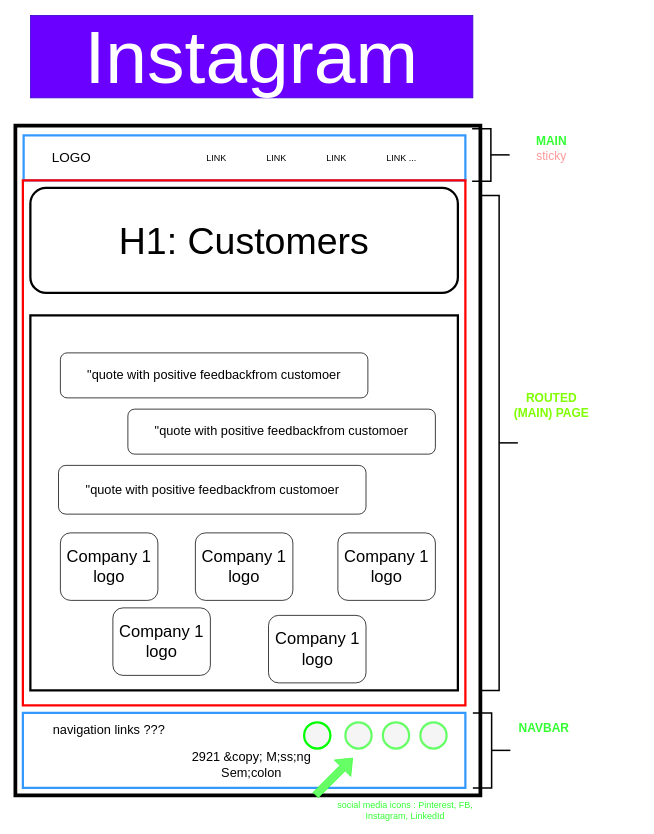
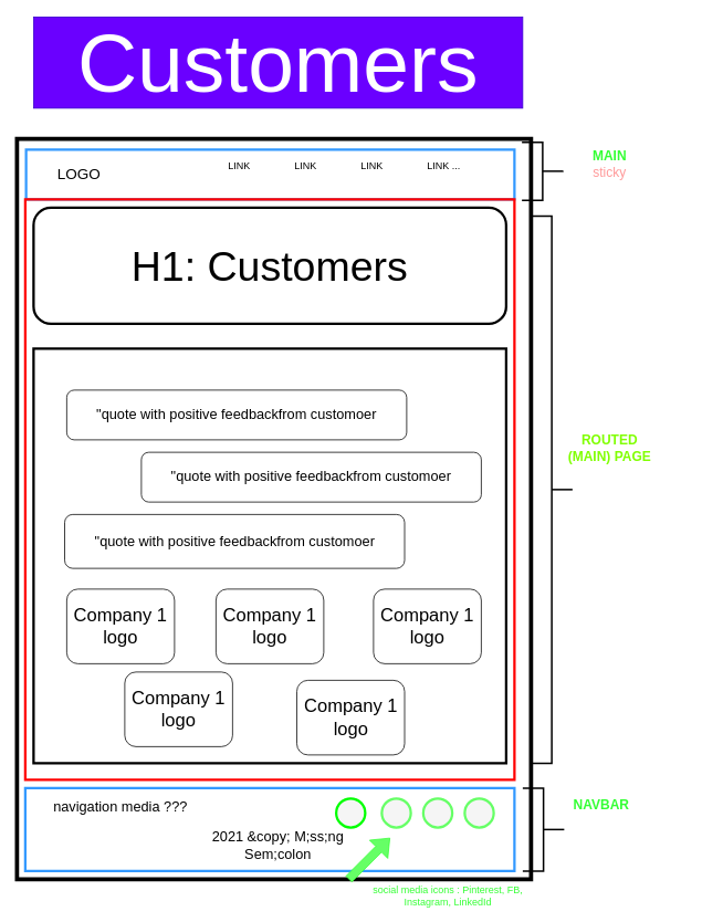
  <mxCell id="0" />
  <mxCell id="1" parent="0" />
  <mxCell id="2" value="" style="rounded=0;whiteSpace=wrap;html=1;fillColor=none;strokeWidth=5;" vertex="1" parent="1"><mxGeometry x="20" y="167" width="620" height="893" as="geometry" /></mxCell>
  <mxCell id="3" value="" style="rounded=0;whiteSpace=wrap;html=1;strokeColor=#3399FF;strokeWidth=3;fillColor=none;" parent="1" vertex="1"><mxGeometry x="30" y="950" width="590" height="100" as="geometry" /></mxCell>
  <mxCell id="4" value="&lt;font style=&quot;font-size: 16px&quot;&gt;&lt;font color=&quot;#33ff33&quot; style=&quot;font-weight: bold&quot;&gt;MAIN&lt;/font&gt;&lt;br&gt;&lt;font color=&quot;#ff9999&quot;&gt;sticky&lt;/font&gt;&lt;/font&gt;" style="text;html=1;strokeColor=none;fillColor=none;align=center;verticalAlign=middle;whiteSpace=wrap;rounded=0;" parent="1" vertex="1"><mxGeometry x="690" y="167" width="90" height="60" as="geometry" /></mxCell>
  <mxCell id="5" value="&lt;font style=&quot;font-size: 16px&quot;&gt;&lt;b&gt;&lt;font color=&quot;#33ff33&quot;&gt;NAVBAR&lt;br&gt;&lt;/font&gt;&lt;/b&gt;&lt;br&gt;&lt;/font&gt;" style="text;html=1;strokeColor=none;fillColor=none;align=center;verticalAlign=middle;whiteSpace=wrap;rounded=0;" parent="1" vertex="1"><mxGeometry x="660" y="950" width="130" height="60" as="geometry" /></mxCell>
  <mxCell id="6" value="" style="rounded=0;whiteSpace=wrap;html=1;strokeColor=#3399FF;strokeWidth=3;fillColor=none;" parent="1" vertex="1"><mxGeometry x="31" y="180" width="589" height="60" as="geometry" /></mxCell>
  <mxCell id="7" value="" style="rounded=0;whiteSpace=wrap;html=1;strokeWidth=3;fillColor=none;strokeColor=#FF0000;" parent="1" vertex="1"><mxGeometry x="30" y="240" width="590" height="700" as="geometry" /></mxCell>
  <mxCell id="8" value="" style="strokeWidth=2;html=1;shape=mxgraph.flowchart.annotation_2;align=left;labelPosition=right;pointerEvents=1;fillColor=none;rotation=-180;" parent="1" vertex="1"><mxGeometry x="629" y="171" width="50" height="70" as="geometry" /></mxCell>
  <mxCell id="9" value="" style="strokeWidth=2;html=1;shape=mxgraph.flowchart.annotation_2;align=left;labelPosition=right;pointerEvents=1;fillColor=none;rotation=-180;" parent="1" vertex="1"><mxGeometry x="640" y="260" width="50" height="660" as="geometry" /></mxCell>
  <mxCell id="10" value="" style="strokeWidth=2;html=1;shape=mxgraph.flowchart.annotation_2;align=left;labelPosition=right;pointerEvents=1;fillColor=none;rotation=-180;" parent="1" vertex="1"><mxGeometry x="630" y="950" width="50" height="100" as="geometry" /></mxCell>
  <mxCell id="11" value="&lt;font style=&quot;font-size: 50px&quot;&gt;H1: Customers&lt;/font&gt;" style="whiteSpace=wrap;html=1;strokeWidth=3;fillColor=none;rounded=1;" parent="1" vertex="1"><mxGeometry x="40" y="250" width="570" height="140" as="geometry" /></mxCell>
  <mxCell id="12" value="" style="rounded=0;whiteSpace=wrap;html=1;strokeWidth=3;fillColor=none;" parent="1" vertex="1"><mxGeometry x="40" y="420" width="570" height="500" as="geometry" /></mxCell>
- <mxCell id="13" value="LINK&lt;span style=&quot;white-space: pre&quot;&gt;&#09;&lt;/span&gt;&lt;span style=&quot;white-space: pre&quot;&gt;&#09;&lt;/span&gt;LINK&lt;span style=&quot;white-space: pre&quot;&gt;&#09;&lt;/span&gt;&lt;span style=&quot;white-space: pre&quot;&gt;&#09;&lt;/span&gt;LINK&lt;span style=&quot;white-space: pre&quot;&gt;&#09;&lt;/span&gt;&lt;span style=&quot;white-space: pre&quot;&gt;&#09;&lt;/span&gt;LINK ..." style="text;html=1;strokeColor=none;fillColor=none;align=center;verticalAlign=middle;whiteSpace=wrap;rounded=0;" parent="1" vertex="1"><mxGeometry x="260" y="200" width="310" height="20" as="geometry" /></mxCell>
+ <mxCell id="13" value="LINK&lt;span style=&quot;white-space: pre&quot;&gt;&#09;&lt;/span&gt;&lt;span style=&quot;white-space: pre&quot;&gt;&#09;&lt;/span&gt;LINK&lt;span style=&quot;white-space: pre&quot;&gt;&#09;&lt;/span&gt;&lt;span style=&quot;white-space: pre&quot;&gt;&#09;&lt;/span&gt;LINK&lt;span style=&quot;white-space: pre&quot;&gt;&#09;&lt;/span&gt;&lt;span style=&quot;white-space: pre&quot;&gt;&#09;&lt;/span&gt;LINK ..." style="text;html=1;strokeColor=none;fillColor=none;align=center;verticalAlign=middle;whiteSpace=wrap;rounded=0;" parent="1" vertex="1"><mxGeometry x="260" y="190" width="310" height="20" as="geometry" /></mxCell>
  <mxCell id="14" value="&lt;font style=&quot;font-size: 17px&quot;&gt;&quot;quote with positive feedbackfrom customoer&lt;/font&gt;" style="rounded=1;whiteSpace=wrap;html=1;strokeWidth=1;fillColor=none;" parent="1" vertex="1"><mxGeometry x="170" y="545" width="410" height="60" as="geometry" /></mxCell>
  <mxCell id="15" value="" style="ellipse;whiteSpace=wrap;html=1;aspect=fixed;strokeWidth=3;fillColor=#f5f5f5;fontColor=#333333;strokeColor=#66FF66;" parent="1" vertex="1"><mxGeometry x="560" y="962.5" width="35" height="35" as="geometry" /></mxCell>
  <mxCell id="16" value="" style="ellipse;whiteSpace=wrap;html=1;aspect=fixed;strokeWidth=3;fillColor=#f5f5f5;fontColor=#333333;strokeColor=#66FF66;" parent="1" vertex="1"><mxGeometry x="510" y="962.5" width="35" height="35" as="geometry" /></mxCell>
  <mxCell id="17" value="" style="ellipse;whiteSpace=wrap;html=1;aspect=fixed;strokeWidth=3;fillColor=#f5f5f5;fontColor=#333333;strokeColor=#66FF66;" parent="1" vertex="1"><mxGeometry x="460" y="962.5" width="35" height="35" as="geometry" /></mxCell>
  <mxCell id="18" value="" style="ellipse;whiteSpace=wrap;html=1;aspect=fixed;strokeWidth=3;fillColor=#f5f5f5;fontColor=#333333;strokeColor=#00FF00;" parent="1" vertex="1"><mxGeometry x="405" y="962.5" width="35" height="35" as="geometry" /></mxCell>
- <mxCell id="19" value="&lt;font style=&quot;font-size: 17px&quot;&gt;2921 &amp;amp;copy; M;ss;ng Sem;colon&lt;/font&gt;" style="text;html=1;strokeColor=none;fillColor=none;align=center;verticalAlign=middle;whiteSpace=wrap;rounded=0;" parent="1" vertex="1"><mxGeometry x="240" y="1010" width="190" height="20" as="geometry" /></mxCell>
+ <mxCell id="19" value="&lt;font style=&quot;font-size: 17px&quot;&gt;2021 &amp;amp;copy; M;ss;ng Sem;colon&lt;/font&gt;" style="text;html=1;strokeColor=none;fillColor=none;align=center;verticalAlign=middle;whiteSpace=wrap;rounded=0;" parent="1" vertex="1"><mxGeometry x="240" y="1010" width="190" height="20" as="geometry" /></mxCell>
  <mxCell id="20" value="" style="shape=flexArrow;endArrow=classic;html=1;strokeColor=#33FF33;fillColor=#66FF66;" parent="1" edge="1"><mxGeometry width="50" height="50" relative="1" as="geometry"><mxPoint x="420" y="1060" as="sourcePoint" /><mxPoint x="470" y="1010" as="targetPoint" /></mxGeometry></mxCell>
  <mxCell id="21" value="&lt;font color=&quot;#33ff33&quot;&gt;social media icons : Pinterest, FB, Instagram, LinkedId&lt;/font&gt;" style="text;html=1;strokeColor=none;fillColor=none;align=center;verticalAlign=middle;whiteSpace=wrap;rounded=0;" parent="1" vertex="1"><mxGeometry x="430" y="1070" width="220" height="20" as="geometry" /></mxCell>
- <mxCell id="22" value="&lt;font style=&quot;font-size: 17px&quot;&gt;navigation links ???&lt;/font&gt;" style="text;html=1;strokeColor=none;fillColor=none;align=center;verticalAlign=middle;whiteSpace=wrap;rounded=0;" parent="1" vertex="1"><mxGeometry x="50" y="962.5" width="190" height="20" as="geometry" /></mxCell>
+ <mxCell id="22" value="&lt;font style=&quot;font-size: 17px&quot;&gt;navigation media ???&lt;/font&gt;" style="text;html=1;strokeColor=none;fillColor=none;align=center;verticalAlign=middle;whiteSpace=wrap;rounded=0;" parent="1" vertex="1"><mxGeometry x="50" y="962.5" width="190" height="20" as="geometry" /></mxCell>
  <mxCell id="23" value="&lt;font style=&quot;font-size: 18px&quot;&gt;LOGO&lt;/font&gt;" style="text;html=1;strokeColor=none;fillColor=none;align=center;verticalAlign=middle;whiteSpace=wrap;rounded=0;" parent="1" vertex="1"><mxGeometry x="65" y="193" width="60" height="34" as="geometry" /></mxCell>
- <mxCell id="24" value="&lt;font style=&quot;font-size: 100px&quot;&gt;Instagram&lt;/font&gt;" style="text;html=1;strokeColor=#3700CC;fillColor=#6a00ff;align=center;verticalAlign=middle;whiteSpace=wrap;rounded=0;fontColor=#ffffff;" parent="1" vertex="1"><mxGeometry x="40" y="20" width="590" height="110" as="geometry" /></mxCell>
+ <mxCell id="24" value="&lt;font style=&quot;font-size: 100px&quot;&gt;Customers&lt;/font&gt;" style="text;html=1;strokeColor=#3700CC;fillColor=#6a00ff;align=center;verticalAlign=middle;whiteSpace=wrap;rounded=0;fontColor=#ffffff;" parent="1" vertex="1"><mxGeometry x="40" y="20" width="590" height="110" as="geometry" /></mxCell>
  <mxCell id="25" value="&lt;font style=&quot;font-size: 16px&quot; color=&quot;#80ff00&quot;&gt;&lt;b&gt;ROUTED &lt;br&gt;(MAIN) PAGE&lt;/b&gt;&lt;/font&gt;" style="text;html=1;strokeColor=none;fillColor=none;align=center;verticalAlign=middle;whiteSpace=wrap;rounded=0;" parent="1" vertex="1"><mxGeometry x="620" y="510" width="230" height="60" as="geometry" /></mxCell>
  <mxCell id="26" value="&lt;font style=&quot;font-size: 17px&quot;&gt;&quot;quote with positive feedbackfrom customoer&lt;/font&gt;" style="rounded=1;whiteSpace=wrap;html=1;strokeWidth=1;fillColor=none;" vertex="1" parent="1"><mxGeometry x="77.5" y="620" width="410" height="65" as="geometry" /></mxCell>
  <mxCell id="27" value="&lt;font style=&quot;font-size: 22px&quot;&gt;Company 1&lt;br&gt;logo&lt;br&gt;&lt;/font&gt;" style="rounded=1;whiteSpace=wrap;html=1;strokeWidth=1;fillColor=none;" vertex="1" parent="1"><mxGeometry x="80" y="710" width="130" height="90" as="geometry" /></mxCell>
  <mxCell id="28" value="&lt;font style=&quot;font-size: 22px&quot;&gt;Company 1&lt;br&gt;logo&lt;br&gt;&lt;/font&gt;" style="rounded=1;whiteSpace=wrap;html=1;strokeWidth=1;fillColor=none;" vertex="1" parent="1"><mxGeometry x="260" y="710" width="130" height="90" as="geometry" /></mxCell>
  <mxCell id="29" value="&lt;font style=&quot;font-size: 22px&quot;&gt;Company 1&lt;br&gt;logo&lt;br&gt;&lt;/font&gt;" style="rounded=1;whiteSpace=wrap;html=1;strokeWidth=1;fillColor=none;" vertex="1" parent="1"><mxGeometry x="450" y="710" width="130" height="90" as="geometry" /></mxCell>
  <mxCell id="30" value="&lt;font style=&quot;font-size: 22px&quot;&gt;Company 1&lt;br&gt;logo&lt;br&gt;&lt;/font&gt;" style="rounded=1;whiteSpace=wrap;html=1;strokeWidth=1;fillColor=none;" vertex="1" parent="1"><mxGeometry x="150" y="810" width="130" height="90" as="geometry" /></mxCell>
  <mxCell id="31" value="&lt;font style=&quot;font-size: 22px&quot;&gt;Company 1&lt;br&gt;logo&lt;br&gt;&lt;/font&gt;" style="rounded=1;whiteSpace=wrap;html=1;strokeWidth=1;fillColor=none;" vertex="1" parent="1"><mxGeometry x="357.5" y="820" width="130" height="90" as="geometry" /></mxCell>
  <mxCell id="32" value="&lt;font style=&quot;font-size: 17px&quot;&gt;&quot;quote with positive feedbackfrom customoer&lt;/font&gt;" style="rounded=1;whiteSpace=wrap;html=1;strokeWidth=1;fillColor=none;" vertex="1" parent="1"><mxGeometry x="80" y="470" width="410" height="60" as="geometry" /></mxCell>
